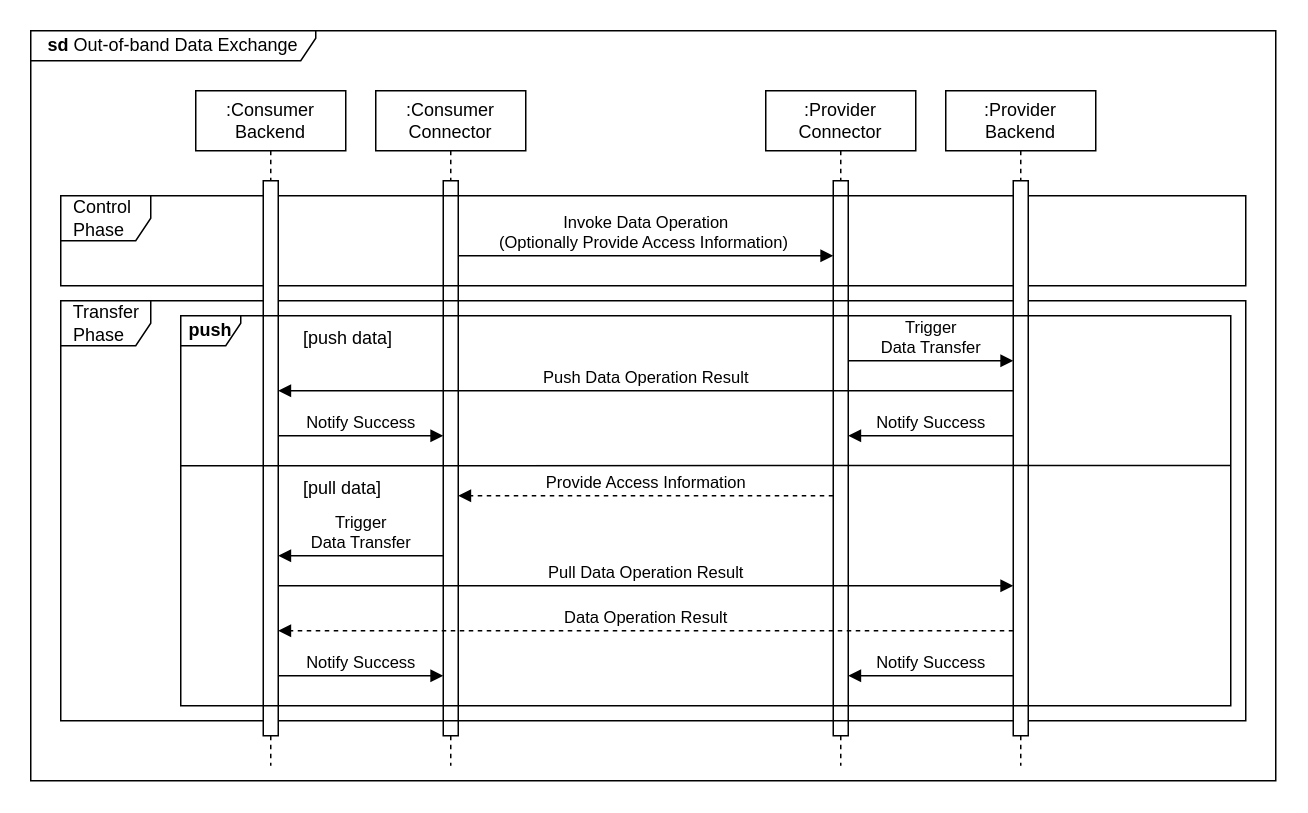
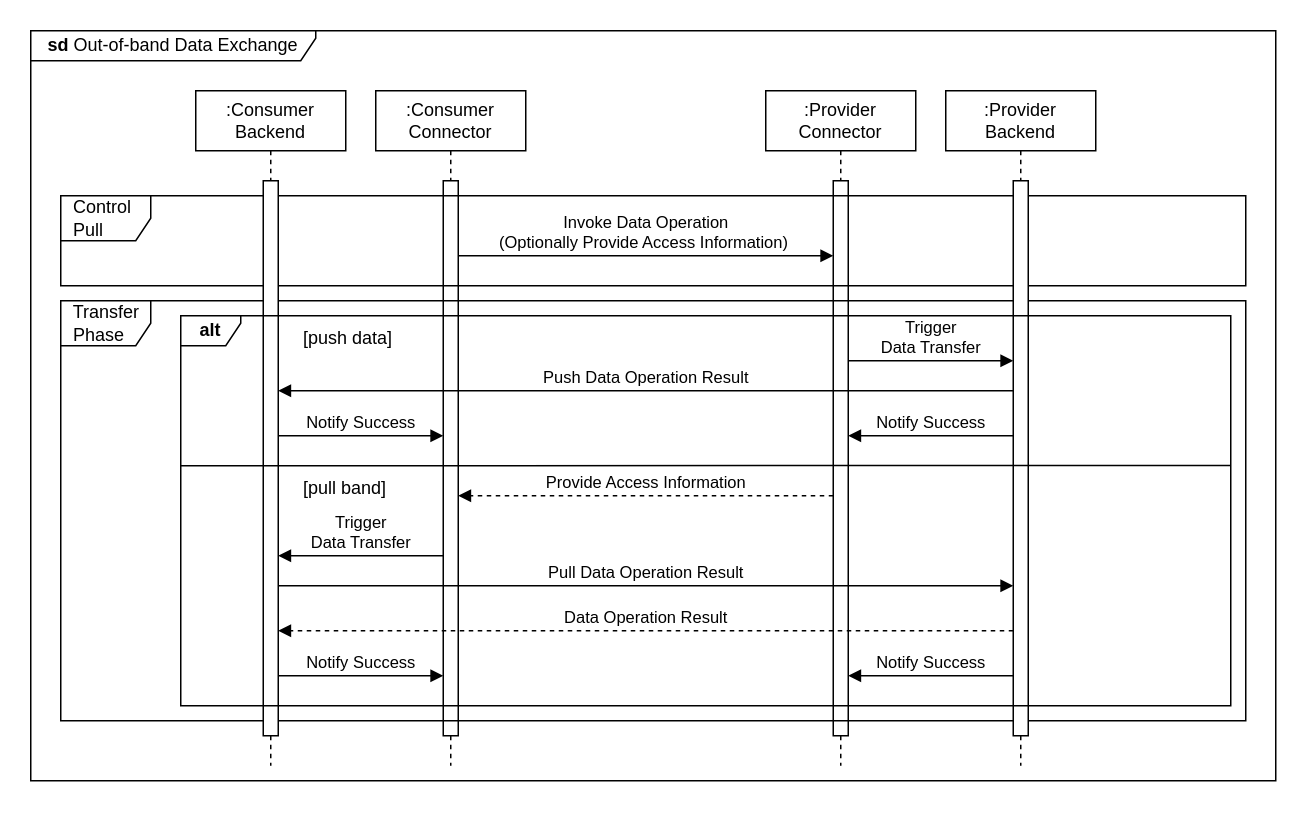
  <mxCell id="0" />
  <mxCell id="1" parent="0" />
  <mxCell id="2" value="&lt;b style=&quot;text-align: left&quot;&gt;sd&lt;/b&gt;&lt;span style=&quot;text-align: left&quot;&gt;&amp;nbsp;&lt;/span&gt;Out-of-band Data Exchange" style="shape=umlFrame;whiteSpace=wrap;html=1;width=190;height=20;" parent="1" vertex="1"><mxGeometry x="20" y="20" width="830" height="500" as="geometry" /></mxCell>
  <mxCell id="3" value=":Consumer&lt;br&gt;Connector" style="shape=umlLifeline;perimeter=lifelinePerimeter;whiteSpace=wrap;html=1;container=1;collapsible=0;recursiveResize=0;outlineConnect=0;" parent="1" vertex="1"><mxGeometry x="250" y="60" width="100" height="450" as="geometry" /></mxCell>
  <mxCell id="4" value="" style="html=1;points=[];perimeter=orthogonalPerimeter;" parent="3" vertex="1"><mxGeometry x="45" y="60" width="10" height="370" as="geometry" /></mxCell>
  <mxCell id="5" value=":Provider&lt;br&gt;Connector" style="shape=umlLifeline;perimeter=lifelinePerimeter;whiteSpace=wrap;html=1;container=1;collapsible=0;recursiveResize=0;outlineConnect=0;" parent="1" vertex="1"><mxGeometry x="510" y="60" width="100" height="450" as="geometry" /></mxCell>
  <mxCell id="6" value="" style="html=1;points=[];perimeter=orthogonalPerimeter;" parent="5" vertex="1"><mxGeometry x="45" y="60" width="10" height="370" as="geometry" /></mxCell>
- <mxCell id="7" value="&amp;nbsp; Control &lt;br&gt;&amp;nbsp; Phase" style="shape=umlFrame;whiteSpace=wrap;html=1;width=60;height=30;align=left;" parent="1" vertex="1"><mxGeometry x="40" y="130" width="790" height="60" as="geometry" /></mxCell>
+ <mxCell id="7" value="&amp;nbsp; Control &lt;br&gt;&amp;nbsp; Pull" style="shape=umlFrame;whiteSpace=wrap;html=1;width=60;height=30;align=left;" parent="1" vertex="1"><mxGeometry x="40" y="130" width="790" height="60" as="geometry" /></mxCell>
  <mxCell id="8" value="&amp;nbsp; Transfer&lt;br&gt;&amp;nbsp; Phase" style="shape=umlFrame;whiteSpace=wrap;html=1;width=60;height=30;align=left;" parent="1" vertex="1"><mxGeometry x="40" y="200" width="790" height="280" as="geometry" /></mxCell>
  <mxCell id="9" value="Invoke Data Operation&lt;br&gt;(Optionally Provide Access Information)&amp;nbsp;" style="html=1;verticalAlign=bottom;endArrow=block;rounded=0;entryX=1;entryY=0.667;entryDx=0;entryDy=0;entryPerimeter=0;" parent="1" edge="1"><mxGeometry width="80" relative="1" as="geometry"><mxPoint x="305" y="170" as="sourcePoint" /><mxPoint x="555" y="170" as="targetPoint" /></mxGeometry></mxCell>
  <mxCell id="10" value=":Consumer&lt;br&gt;Backend" style="shape=umlLifeline;perimeter=lifelinePerimeter;whiteSpace=wrap;html=1;container=1;collapsible=0;recursiveResize=0;outlineConnect=0;" parent="1" vertex="1"><mxGeometry x="130" y="60" width="100" height="450" as="geometry" /></mxCell>
  <mxCell id="11" value="" style="html=1;points=[];perimeter=orthogonalPerimeter;" parent="10" vertex="1"><mxGeometry x="45" y="60" width="10" height="370" as="geometry" /></mxCell>
  <mxCell id="12" value=":Provider&lt;br&gt;Backend" style="shape=umlLifeline;perimeter=lifelinePerimeter;whiteSpace=wrap;html=1;container=1;collapsible=0;recursiveResize=0;outlineConnect=0;" parent="1" vertex="1"><mxGeometry x="630" y="60" width="100" height="450" as="geometry" /></mxCell>
  <mxCell id="13" value="" style="html=1;points=[];perimeter=orthogonalPerimeter;" parent="12" vertex="1"><mxGeometry x="45" y="60" width="10" height="370" as="geometry" /></mxCell>
- <mxCell id="14" value="&lt;div style=&quot;text-align: left&quot;&gt;&lt;span&gt;&lt;b&gt;push&lt;/b&gt;&lt;/span&gt;&lt;/div&gt;" style="shape=umlFrame;whiteSpace=wrap;html=1;width=40;height=20;" vertex="1" parent="1"><mxGeometry x="120" y="210" width="700" height="260" as="geometry" /></mxCell>
+ <mxCell id="14" value="&lt;div style=&quot;text-align: left&quot;&gt;&lt;span&gt;&lt;b&gt;alt&lt;/b&gt;&lt;/span&gt;&lt;/div&gt;" style="shape=umlFrame;whiteSpace=wrap;html=1;width=40;height=20;" vertex="1" parent="1"><mxGeometry x="120" y="210" width="700" height="260" as="geometry" /></mxCell>
  <mxCell id="15" value="[push data]" style="text;html=1;strokeColor=none;fillColor=none;align=left;verticalAlign=middle;whiteSpace=wrap;rounded=0;" vertex="1" parent="1"><mxGeometry x="200" y="210" width="70" height="30" as="geometry" /></mxCell>
- <mxCell id="16" value="[pull data]" style="text;html=1;strokeColor=none;fillColor=none;align=left;verticalAlign=middle;whiteSpace=wrap;rounded=0;" vertex="1" parent="1"><mxGeometry x="200" y="310" width="70" height="30" as="geometry" /></mxCell>
+ <mxCell id="16" value="[pull band]" style="text;html=1;strokeColor=none;fillColor=none;align=left;verticalAlign=middle;whiteSpace=wrap;rounded=0;" vertex="1" parent="1"><mxGeometry x="200" y="310" width="70" height="30" as="geometry" /></mxCell>
  <mxCell id="17" value="Trigger &lt;br&gt;Data Transfer" style="html=1;verticalAlign=bottom;endArrow=block;rounded=0;" edge="1" parent="1" source="6" target="13"><mxGeometry width="80" relative="1" as="geometry"><mxPoint x="565" y="240" as="sourcePoint" /><mxPoint x="815" y="240" as="targetPoint" /><Array as="points"><mxPoint x="650" y="240" /></Array></mxGeometry></mxCell>
  <mxCell id="18" value="Push Data Operation Result" style="html=1;verticalAlign=bottom;endArrow=block;rounded=0;" parent="1" edge="1" target="11" source="13"><mxGeometry width="80" relative="1" as="geometry"><mxPoint x="555" y="300" as="sourcePoint" /><mxPoint x="305" y="300" as="targetPoint" /><Array as="points"><mxPoint x="490" y="260" /></Array></mxGeometry></mxCell>
  <mxCell id="19" value="Notify Success" style="html=1;verticalAlign=bottom;endArrow=block;rounded=0;" edge="1" parent="1" source="11" target="4"><mxGeometry width="80" relative="1" as="geometry"><mxPoint x="190" y="290" as="sourcePoint" /><mxPoint x="300" y="290" as="targetPoint" /><Array as="points"><mxPoint x="275" y="290" /></Array></mxGeometry></mxCell>
  <mxCell id="20" value="" style="endArrow=none;html=1;rounded=0;entryX=1;entryY=0.499;entryDx=0;entryDy=0;entryPerimeter=0;" edge="1" parent="1"><mxGeometry width="50" height="50" relative="1" as="geometry"><mxPoint x="120" y="310" as="sourcePoint" /><mxPoint x="820" y="309.82" as="targetPoint" /></mxGeometry></mxCell>
  <mxCell id="21" value="Provide Access Information" style="html=1;verticalAlign=bottom;endArrow=block;rounded=0;dashed=1;" edge="1" parent="1"><mxGeometry width="80" relative="1" as="geometry"><mxPoint x="555" y="330" as="sourcePoint" /><mxPoint x="305" y="330" as="targetPoint" /><Array as="points"><mxPoint x="500" y="330" /></Array></mxGeometry></mxCell>
  <mxCell id="22" value="Trigger &lt;br&gt;Data Transfer" style="html=1;verticalAlign=bottom;endArrow=block;rounded=0;" edge="1" parent="1" source="4" target="11"><mxGeometry width="80" relative="1" as="geometry"><mxPoint x="290" y="370" as="sourcePoint" /><mxPoint x="180" y="370" as="targetPoint" /><Array as="points"><mxPoint x="265" y="370" /></Array></mxGeometry></mxCell>
  <mxCell id="23" value="Pull Data Operation Result" style="html=1;verticalAlign=bottom;endArrow=block;rounded=0;" edge="1" parent="1"><mxGeometry width="80" relative="1" as="geometry"><mxPoint x="185" y="390" as="sourcePoint" /><mxPoint x="675" y="390" as="targetPoint" /></mxGeometry></mxCell>
  <mxCell id="24" value="Data Operation Result" style="html=1;verticalAlign=bottom;endArrow=block;rounded=0;dashed=1;" edge="1" parent="1"><mxGeometry width="80" relative="1" as="geometry"><mxPoint x="675" y="420" as="sourcePoint" /><mxPoint x="185" y="420" as="targetPoint" /></mxGeometry></mxCell>
  <mxCell id="25" value="Notify Success" style="html=1;verticalAlign=bottom;endArrow=block;rounded=0;" edge="1" parent="1" source="11" target="4"><mxGeometry width="80" relative="1" as="geometry"><mxPoint x="195" y="450" as="sourcePoint" /><mxPoint x="305" y="450" as="targetPoint" /><Array as="points"><mxPoint x="285" y="450" /></Array></mxGeometry></mxCell>
  <mxCell id="26" value="Notify Success" style="html=1;verticalAlign=bottom;endArrow=block;rounded=0;" edge="1" parent="1" source="13" target="6"><mxGeometry width="80" relative="1" as="geometry"><mxPoint x="670" y="290" as="sourcePoint" /><mxPoint x="560" y="290" as="targetPoint" /><Array as="points"><mxPoint x="650" y="290" /></Array></mxGeometry></mxCell>
  <mxCell id="27" value="Notify Success" style="html=1;verticalAlign=bottom;endArrow=block;rounded=0;" edge="1" parent="1" source="13" target="6"><mxGeometry width="80" relative="1" as="geometry"><mxPoint x="680" y="450" as="sourcePoint" /><mxPoint x="570" y="450" as="targetPoint" /><Array as="points"><mxPoint x="655" y="450" /></Array></mxGeometry></mxCell>
